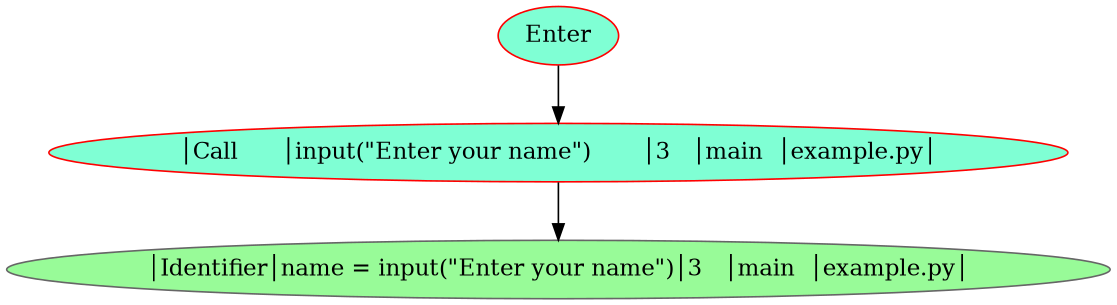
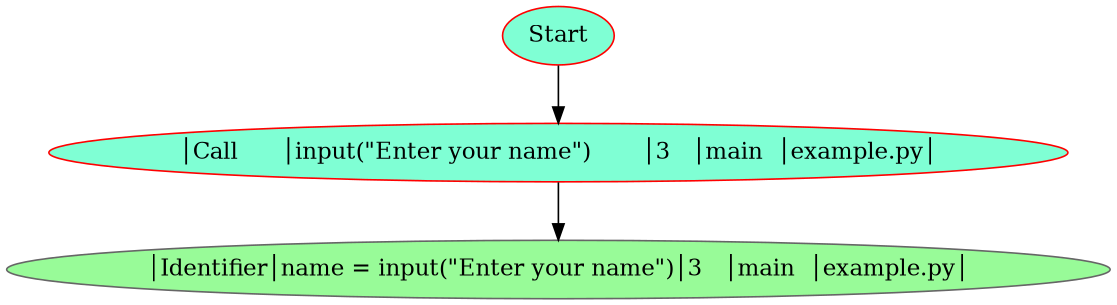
  digraph {
    node [style=filled fillcolor=aquamarine color=red]
    edge [style=solid]
-   Start [shape=ellipse label=Enter]
+   Start [shape=ellipse]
    "│Call      │input(\"Enter your name\")       │3   │main  │example.py│"
    "│Identifier│name = input(\"Enter your name\")│3   │main  │example.py│" [fillcolor=palegreen color=gray40]
    Start -> "│Call      │input(\"Enter your name\")       │3   │main  │example.py│"
    "│Call      │input(\"Enter your name\")       │3   │main  │example.py│" -> "│Identifier│name = input(\"Enter your name\")│3   │main  │example.py│"
  }
